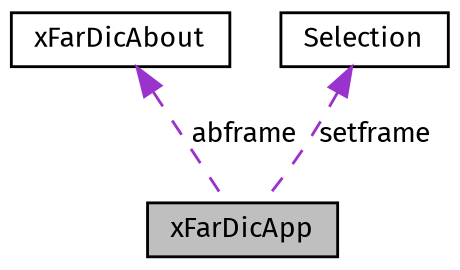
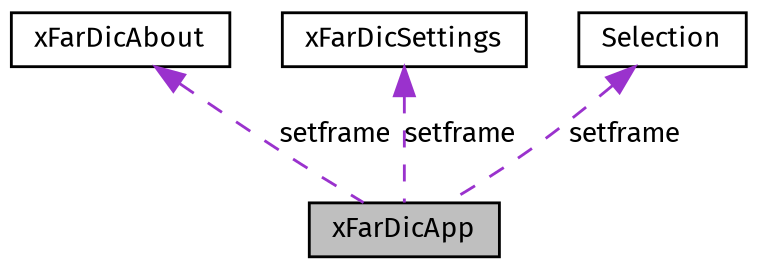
  digraph {
    fontname="Fira Sans"
    node [color=black fillcolor=white fontname="Fira Sans" fontsize=10 shape=record style=filled]
    edge [color=darkorchid3 dir=back fontname="Fira Sans" fontsize=10 labelfontname="FreeSans.ttf" labelfontsize=10 style=dashed]
    n1 [fillcolor=grey75 fontcolor=black height=0.2 label=xFarDicApp width=0.4]
    n2 [height=0.2 label=xFarDicAbout width=0.4]
+   n3 [height=0.2 label=xFarDicSettings width=0.4]
    n4 [height=0.2 label=Selection width=0.4]
-   n2 -> n1 [label=abframe]
+   n2 -> n1 [label=setframe]
+   n3 -> n1 [label=setframe]
    n4 -> n1 [label=setframe]
  }
